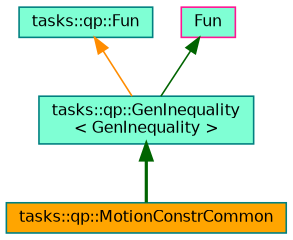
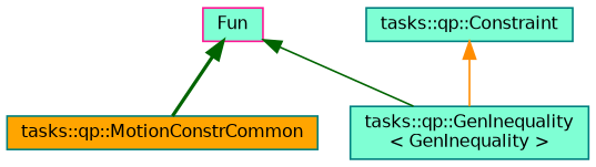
  digraph {
    node [color=teal fillcolor=aquamarine fontname=Helvetica fontsize=10 shape=record style=filled]
    edge [color=darkgreen dir=back fontname=Helvetica fontsize=10 labelfontname=Helvetica labelfontsize=10 style=solid]
    n1 [fillcolor=orange fontcolor=black height=0.2 label="tasks::qp::MotionConstrCommon" width=0.4]
    n2 [height=0.2 label="tasks::qp::GenInequality\l\< GenInequality \>" width=0.4]
-   n3 [height=0.2 label="tasks::qp::Fun" width=0.4]
+   n3 [height=0.2 label="tasks::qp::Constraint" width=0.4]
    n4 [color=deeppink height=0.2 label=Fun width=0.4]
-   n2 -> n1 [style=bold]
+   n4 -> n1 [style=bold]
    n3 -> n2 [color=darkorange]
    n4 -> n2
  }
